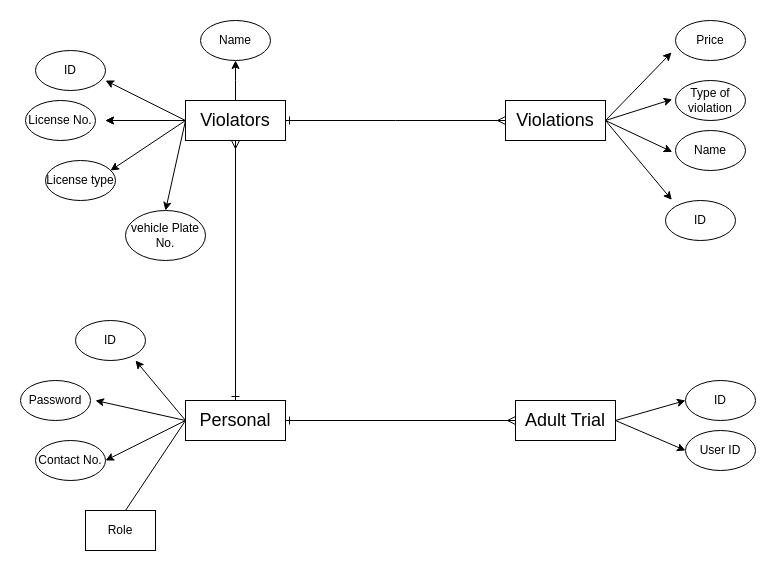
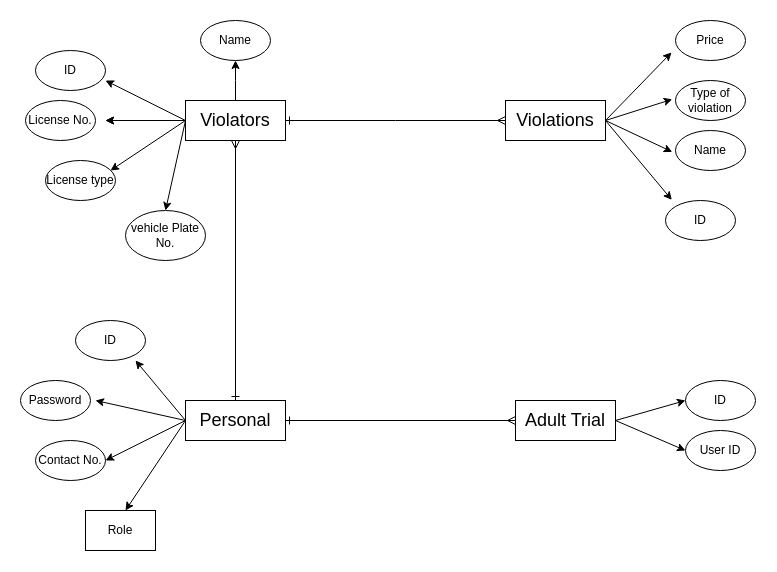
  <mxCell id="0" />
  <mxCell id="1" parent="0" />
  <mxCell id="2" value="" style="edgeStyle=orthogonalEdgeStyle;rounded=0;orthogonalLoop=1;jettySize=auto;html=1;" edge="1" parent="1" source="7"><mxGeometry relative="1" as="geometry"><mxPoint x="105" y="120" as="targetPoint" /></mxGeometry></mxCell>
  <mxCell id="3" value="" style="edgeStyle=orthogonalEdgeStyle;rounded=0;orthogonalLoop=1;jettySize=auto;html=1;" edge="1" parent="1" source="7"><mxGeometry relative="1" as="geometry"><mxPoint x="105" y="120" as="targetPoint" /></mxGeometry></mxCell>
  <mxCell id="4" style="edgeStyle=orthogonalEdgeStyle;rounded=0;orthogonalLoop=1;jettySize=auto;html=1;" edge="1" parent="1" source="7"><mxGeometry relative="1" as="geometry"><mxPoint x="235" y="60" as="targetPoint" /></mxGeometry></mxCell>
  <mxCell id="5" style="edgeStyle=orthogonalEdgeStyle;rounded=0;orthogonalLoop=1;jettySize=auto;html=1;endArrow=ERmany;endFill=0;startArrow=ERone;startFill=0;" edge="1" parent="1" source="7"><mxGeometry relative="1" as="geometry"><mxPoint x="505" y="120" as="targetPoint" /></mxGeometry></mxCell>
  <mxCell id="6" style="edgeStyle=orthogonalEdgeStyle;rounded=0;orthogonalLoop=1;jettySize=auto;html=1;entryX=0.5;entryY=0;entryDx=0;entryDy=0;startArrow=ERmany;startFill=0;endArrow=ERone;endFill=0;" edge="1" parent="1" source="7" target="20"><mxGeometry relative="1" as="geometry" /></mxCell>
  <mxCell id="7" value="&lt;font style=&quot;font-size: 18px;&quot;&gt;Violators&lt;/font&gt;" style="rounded=0;whiteSpace=wrap;html=1;" vertex="1" parent="1"><mxGeometry x="185" y="100" width="100" height="40" as="geometry" /></mxCell>
  <mxCell id="8" value="" style="endArrow=classic;html=1;rounded=0;exitX=0;exitY=0.5;exitDx=0;exitDy=0;entryX=0.5;entryY=0;entryDx=0;entryDy=0;" edge="1" parent="1" source="7" target="33"><mxGeometry width="50" height="50" relative="1" as="geometry"><mxPoint x="234.71" y="150" as="sourcePoint" /><mxPoint x="234.71" y="180" as="targetPoint" /></mxGeometry></mxCell>
  <mxCell id="9" value="" style="endArrow=classic;html=1;rounded=0;exitX=0;exitY=0.5;exitDx=0;exitDy=0;" edge="1" parent="1" source="7"><mxGeometry width="50" height="50" relative="1" as="geometry"><mxPoint x="155" y="120" as="sourcePoint" /><mxPoint x="105" y="80" as="targetPoint" /></mxGeometry></mxCell>
  <mxCell id="10" value="" style="endArrow=classic;html=1;rounded=0;entryX=1;entryY=0.5;entryDx=0;entryDy=0;" edge="1" parent="1"><mxGeometry width="50" height="50" relative="1" as="geometry"><mxPoint x="185" y="120" as="sourcePoint" /><mxPoint x="110" y="170" as="targetPoint" /></mxGeometry></mxCell>
  <mxCell id="11" value="&lt;font style=&quot;font-size: 18px;&quot;&gt;Violations&lt;/font&gt;" style="rounded=0;whiteSpace=wrap;html=1;" vertex="1" parent="1"><mxGeometry x="505" y="100" width="100" height="40" as="geometry" /></mxCell>
  <mxCell id="12" value="" style="endArrow=classic;html=1;rounded=0;entryX=-0.037;entryY=0.469;entryDx=0;entryDy=0;entryPerimeter=0;exitX=1;exitY=0.5;exitDx=0;exitDy=0;" edge="1" parent="1" source="11"><mxGeometry width="50" height="50" relative="1" as="geometry"><mxPoint x="535" y="230" as="sourcePoint" /><mxPoint x="671.3" y="199.38" as="targetPoint" /></mxGeometry></mxCell>
  <mxCell id="13" value="" style="endArrow=classic;html=1;rounded=0;entryX=-0.04;entryY=0.598;entryDx=0;entryDy=0;entryPerimeter=0;" edge="1" parent="1"><mxGeometry width="50" height="50" relative="1" as="geometry"><mxPoint x="605" y="120" as="sourcePoint" /><mxPoint x="671" y="51.96" as="targetPoint" /></mxGeometry></mxCell>
  <mxCell id="14" value="" style="endArrow=classic;html=1;rounded=0;entryX=-0.033;entryY=0.569;entryDx=0;entryDy=0;entryPerimeter=0;" edge="1" parent="1"><mxGeometry width="50" height="50" relative="1" as="geometry"><mxPoint x="605" y="120" as="sourcePoint" /><mxPoint x="671.7" y="151.38" as="targetPoint" /></mxGeometry></mxCell>
  <mxCell id="15" value="" style="endArrow=classic;html=1;rounded=0;entryX=-0.033;entryY=0.44;entryDx=0;entryDy=0;entryPerimeter=0;" edge="1" parent="1"><mxGeometry width="50" height="50" relative="1" as="geometry"><mxPoint x="605" y="120" as="sourcePoint" /><mxPoint x="671.7" y="98.8" as="targetPoint" /></mxGeometry></mxCell>
  <mxCell id="16" value="&lt;font style=&quot;font-size: 18px;&quot;&gt;Adult Trial&lt;/font&gt;" style="rounded=0;whiteSpace=wrap;html=1;" vertex="1" parent="1"><mxGeometry x="515" y="400" width="100" height="40" as="geometry" /></mxCell>
  <mxCell id="17" value="" style="endArrow=classic;html=1;rounded=0;entryX=0;entryY=0.5;entryDx=0;entryDy=0;" edge="1" parent="1"><mxGeometry width="50" height="50" relative="1" as="geometry"><mxPoint x="615" y="420" as="sourcePoint" /><mxPoint x="685" y="450" as="targetPoint" /></mxGeometry></mxCell>
  <mxCell id="18" value="" style="endArrow=classic;html=1;rounded=0;entryX=0;entryY=0.5;entryDx=0;entryDy=0;" edge="1" parent="1"><mxGeometry width="50" height="50" relative="1" as="geometry"><mxPoint x="615" y="420" as="sourcePoint" /><mxPoint x="685" y="400" as="targetPoint" /></mxGeometry></mxCell>
  <mxCell id="19" style="edgeStyle=orthogonalEdgeStyle;rounded=0;orthogonalLoop=1;jettySize=auto;html=1;entryX=0;entryY=0.5;entryDx=0;entryDy=0;startArrow=ERone;startFill=0;endArrow=ERmany;endFill=0;" edge="1" parent="1" source="20" target="16"><mxGeometry relative="1" as="geometry" /></mxCell>
  <mxCell id="20" value="&lt;font style=&quot;font-size: 18px;&quot;&gt;Personal&lt;/font&gt;" style="rounded=0;whiteSpace=wrap;html=1;" vertex="1" parent="1"><mxGeometry x="185" y="400" width="100" height="40" as="geometry" /></mxCell>
  <mxCell id="21" value="" style="endArrow=classic;html=1;rounded=0;entryX=1;entryY=0.5;entryDx=0;entryDy=0;" edge="1" parent="1"><mxGeometry width="50" height="50" relative="1" as="geometry"><mxPoint x="185" y="420" as="sourcePoint" /><mxPoint x="105" y="460" as="targetPoint" /></mxGeometry></mxCell>
- <mxCell id="22" value="" style="endArrow=none;html=1;rounded=0;entryX=0.571;entryY=0;entryDx=0;entryDy=0;exitX=0;exitY=0.5;exitDx=0;exitDy=0;entryPerimeter=0;" edge="1" parent="1" source="20" target="24"><mxGeometry width="50" height="50" relative="1" as="geometry"><mxPoint x="185" y="460" as="sourcePoint" /><mxPoint x="105" y="500" as="targetPoint" /></mxGeometry></mxCell>
+ <mxCell id="22" value="" style="endArrow=classic;html=1;rounded=0;entryX=0.571;entryY=0;entryDx=0;entryDy=0;exitX=0;exitY=0.5;exitDx=0;exitDy=0;entryPerimeter=0;" edge="1" parent="1" source="20" target="24"><mxGeometry width="50" height="50" relative="1" as="geometry"><mxPoint x="185" y="460" as="sourcePoint" /><mxPoint x="105" y="500" as="targetPoint" /></mxGeometry></mxCell>
  <mxCell id="23" value="Contact No." style="ellipse;whiteSpace=wrap;html=1;" vertex="1" parent="1"><mxGeometry x="35" y="440" width="70" height="40" as="geometry" /></mxCell>
  <mxCell id="24" value="Role" style="whiteSpace=wrap;html=1;rounded=0;" vertex="1" parent="1"><mxGeometry x="85" y="510" width="70" height="40" as="geometry" /></mxCell>
  <mxCell id="25" value="Password" style="ellipse;whiteSpace=wrap;html=1;" vertex="1" parent="1"><mxGeometry x="20" y="380" width="70" height="40" as="geometry" /></mxCell>
  <mxCell id="26" value="ID" style="ellipse;whiteSpace=wrap;html=1;" vertex="1" parent="1"><mxGeometry x="75" y="320" width="70" height="40" as="geometry" /></mxCell>
  <mxCell id="27" value="" style="endArrow=classic;html=1;rounded=0;exitX=0;exitY=0.5;exitDx=0;exitDy=0;" edge="1" parent="1"><mxGeometry width="50" height="50" relative="1" as="geometry"><mxPoint x="185" y="420" as="sourcePoint" /><mxPoint x="95" y="400" as="targetPoint" /></mxGeometry></mxCell>
  <mxCell id="28" value="" style="endArrow=classic;html=1;rounded=0;exitX=0;exitY=0.5;exitDx=0;exitDy=0;" edge="1" parent="1" source="20"><mxGeometry width="50" height="50" relative="1" as="geometry"><mxPoint x="225" y="370" as="sourcePoint" /><mxPoint x="135" y="360" as="targetPoint" /></mxGeometry></mxCell>
  <mxCell id="29" value="License No." style="ellipse;whiteSpace=wrap;html=1;" vertex="1" parent="1"><mxGeometry x="25" y="100" width="70" height="40" as="geometry" /></mxCell>
  <mxCell id="30" value="ID" style="ellipse;whiteSpace=wrap;html=1;" vertex="1" parent="1"><mxGeometry x="35" y="50" width="70" height="40" as="geometry" /></mxCell>
  <mxCell id="31" value="License type" style="ellipse;whiteSpace=wrap;html=1;" vertex="1" parent="1"><mxGeometry x="45" y="160" width="70" height="40" as="geometry" /></mxCell>
  <mxCell id="32" value="Name" style="ellipse;whiteSpace=wrap;html=1;" vertex="1" parent="1"><mxGeometry x="200" y="20" width="70" height="40" as="geometry" /></mxCell>
  <mxCell id="33" value="vehicle Plate No." style="ellipse;whiteSpace=wrap;html=1;" vertex="1" parent="1"><mxGeometry x="125" y="210" width="80" height="50" as="geometry" /></mxCell>
  <mxCell id="34" value="User ID" style="ellipse;whiteSpace=wrap;html=1;" vertex="1" parent="1"><mxGeometry x="685" y="430" width="70" height="40" as="geometry" /></mxCell>
  <mxCell id="35" value="ID" style="ellipse;whiteSpace=wrap;html=1;" vertex="1" parent="1"><mxGeometry x="685" y="380" width="70" height="40" as="geometry" /></mxCell>
  <mxCell id="36" value="ID" style="ellipse;whiteSpace=wrap;html=1;" vertex="1" parent="1"><mxGeometry x="665" y="200" width="70" height="40" as="geometry" /></mxCell>
  <mxCell id="37" value="Name" style="ellipse;whiteSpace=wrap;html=1;" vertex="1" parent="1"><mxGeometry x="675" y="130" width="70" height="40" as="geometry" /></mxCell>
  <mxCell id="38" value="Type of violation" style="ellipse;whiteSpace=wrap;html=1;" vertex="1" parent="1"><mxGeometry x="675" y="80" width="70" height="40" as="geometry" /></mxCell>
  <mxCell id="39" value="Price" style="ellipse;whiteSpace=wrap;html=1;" vertex="1" parent="1"><mxGeometry x="675" y="20" width="70" height="40" as="geometry" /></mxCell>
